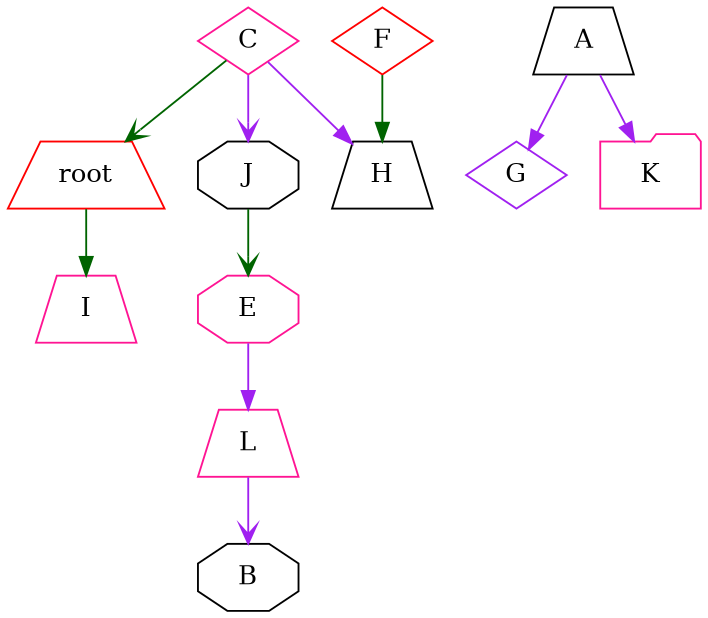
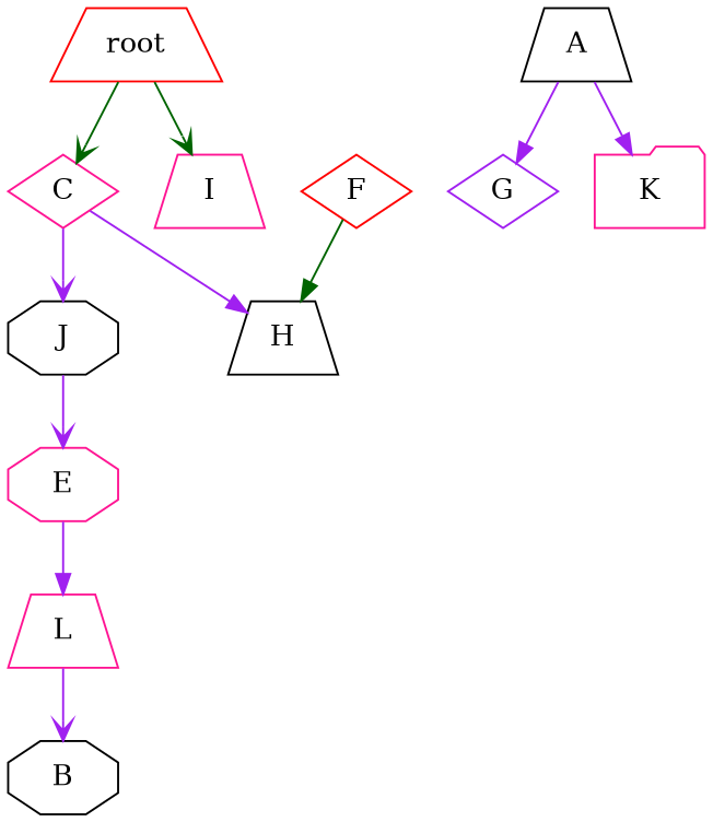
  strict digraph {
    node [color=deeppink shape=trapezium]
    edge [arrowhead=vee color=purple]
    n1 [color=red label=root]
    n2 [label=C shape=diamond]
    n3 [label=I]
    n4 [color=black label=H]
    n5 [color=black label=J shape=octagon]
    n6 [color=black label=A]
    n7 [color=purple label=G shape=diamond]
    n8 [label=K shape=folder]
    n9 [label=E shape=octagon]
    n10 [color=black label=B shape=octagon]
    n11 [color=red label=F shape=diamond]
    n12 [label=L]
-   n2 -> n1 [color=darkgreen]
-   n1 -> n3 [arrowhead=normal color=darkgreen]
+   n1 -> n2 [color=darkgreen]
+   n1 -> n3 [color=darkgreen]
    n2 -> n4 [arrowhead=normal]
    n2 -> n5
-   n5 -> n9 [color=darkgreen]
+   n5 -> n9
    n6 -> n7 [arrowhead=normal]
    n6 -> n8 [arrowhead=normal]
    n9 -> n12 [arrowhead=normal]
    n11 -> n4 [arrowhead=normal color=darkgreen]
    n12 -> n10
  }
